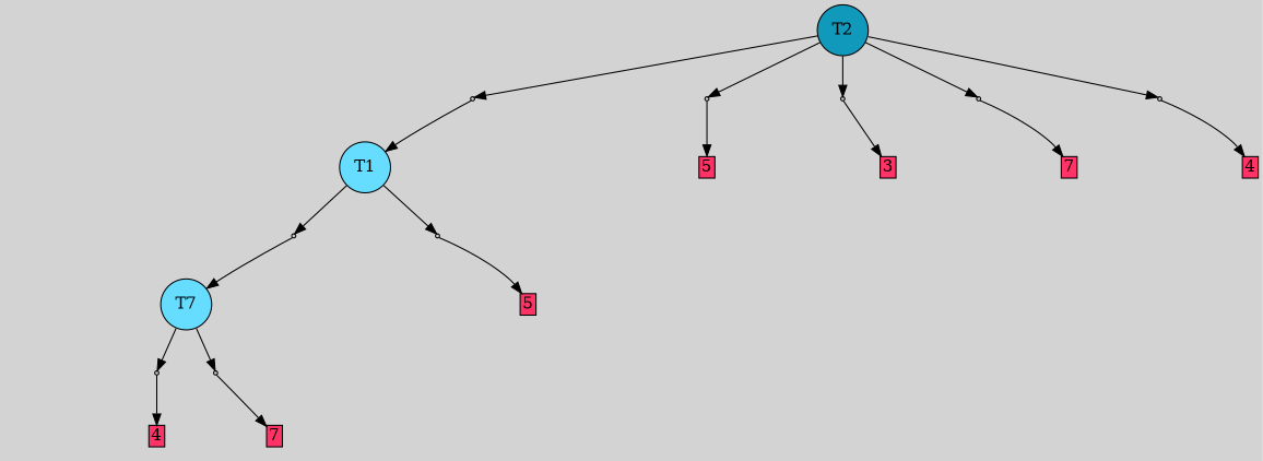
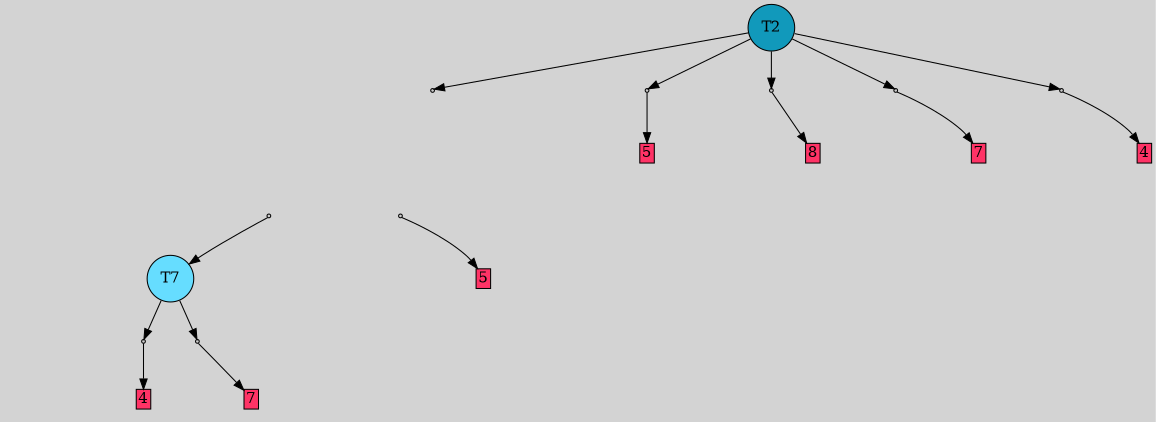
  digraph {
    bgcolor=lightgray
    node [shape=box style=filled]
    T2 [fillcolor="#1199bb" shape=circle]
    P4 [fillcolor="#cccccc" shape=point]
    P5 [fillcolor="#cccccc" shape=point]
    P6 [fillcolor="#cccccc" shape=point]
    P7 [fillcolor="#cccccc" shape=point]
    P8 [fillcolor="#cccccc" shape=point]
    n7 [fillcolor="#66ddff" label=T7 shape=circle]
    P0 [fillcolor="#cccccc" shape=point]
    P1 [fillcolor="#cccccc" shape=point]
    n10 [label="4|0&1|1#4|7&#92;n" style=invis]
    n11 [fillcolor="#ff3366" height=0 label=4 margin=0.03 width=0]
    I1 [style=invis]
    n13 [fillcolor="#ff3366" height=0 label=7 margin=0.03 width=0]
-   T1 [fillcolor="#66ddff" shape=circle]
    P2 [fillcolor="#cccccc" shape=point]
    P3 [fillcolor="#cccccc" shape=point]
    n17 [label="2|0&4|5#4|4&#92;n" style=invis]
    n18 [label="2|0&1|6#1|0&#92;n" style=invis]
    n19 [fillcolor="#ff3366" height=0 label=5 margin=0.03 width=0]
    n20 [label="0|0&4|7#2|4&#92;n" style=invis]
    n21 [label="3|0&3|5#0|6&#92;n" style=invis]
    n22 [fillcolor="#ff3366" height=0 label=5 margin=0.03 width=0]
    n23 [label="6|0&3|1#1|1&#92;n" style=invis]
-   n24 [fillcolor="#ff3366" height=0 label=3 margin=0.03 width=0]
+   n24 [fillcolor="#ff3366" height=0 label=8 margin=0.03 width=0]
    n25 [label="2|0&3|1#4|3&#92;n" style=invis]
    n26 [fillcolor="#ff3366" height=0 label=7 margin=0.03 width=0]
    n27 [label="2|0&4|7#3|6&#92;n" style=invis]
    n28 [fillcolor="#ff3366" height=0 label=4 margin=0.03 width=0]
    subgraph sub_1 {
      rank=same
      T2
    }
    T2 -> P4
    T2 -> P5
    T2 -> P6
    T2 -> P7
    T2 -> P8
-   P4 -> T1
    P4 -> n20 [style=invis]
    P5 -> n21 [style=invis]
    P5 -> n22
    P6 -> n23 [style=invis]
    P6 -> n24
    P7 -> n25 [style=invis]
    P7 -> n26
    P8 -> n27 [style=invis]
    P8 -> n28
    n7 -> P0
    n7 -> P1
    P0 -> n10 [style=invis]
    P0 -> n11
    P1 -> I1 [style=invis]
    P1 -> n13
-   T1 -> P2
-   T1 -> P3
    P2 -> n7
    P2 -> n17 [style=invis]
    P3 -> n18 [style=invis]
    P3 -> n19
  }
